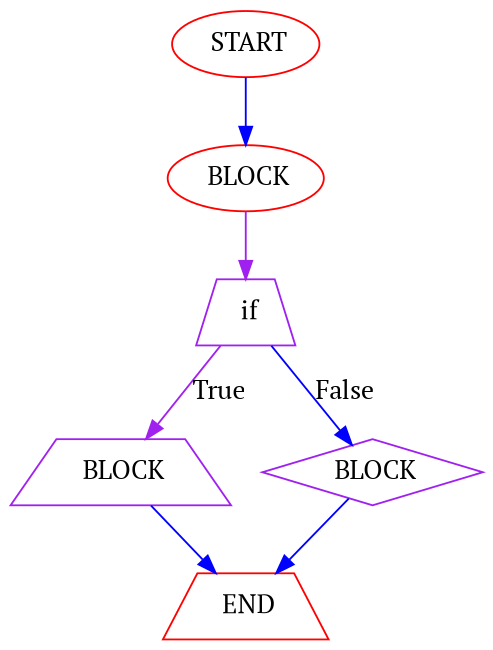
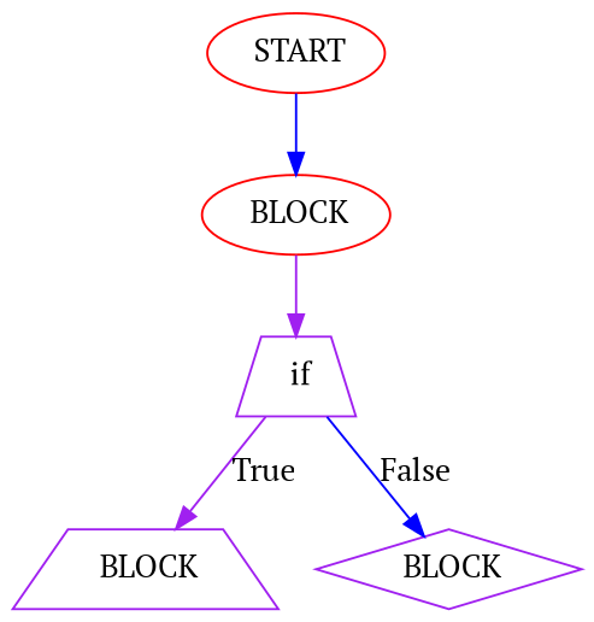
  digraph {
    fontname="PT Serif"
    node [color=red shape=trapezium fontname="PT Serif"]
    edge [color=blue fontname="PT Serif"]
    n1 [label=" START" shape=ellipse]
    n2 [label=" BLOCK" shape=ellipse]
    n3 [label=" if" color=purple]
    n4 [label=" BLOCK" color=purple]
    n5 [label=" BLOCK" color=purple shape=diamond]
-   n6 [label=" END"]
    n1 -> n2
    n2 -> n3 [color=purple]
    n3 -> n4 [color=purple label=True]
    n3 -> n5 [label=False]
-   n4 -> n6
-   n5 -> n6
  }
